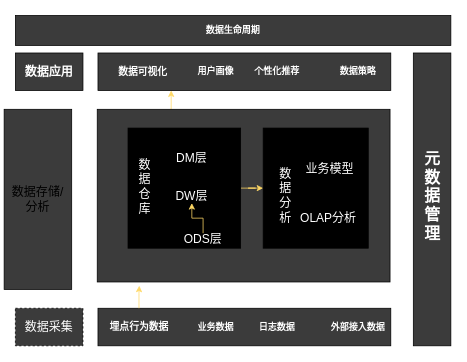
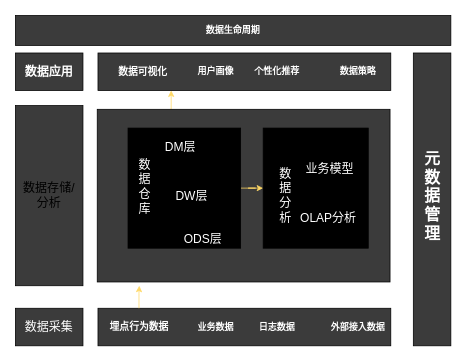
  <mxCell id="0" />
  <mxCell id="1" parent="0" />
  <mxCell id="2" value="&lt;font color=&quot;#ffffff&quot;&gt;&lt;b&gt;数据生命周期&lt;/b&gt;&lt;/font&gt;" style="rounded=0;whiteSpace=wrap;html=1;fillColor=#3B3B3B;" vertex="1" parent="1"><mxGeometry x="20" y="20" width="580" height="40" as="geometry" /></mxCell>
  <mxCell id="3" value="&lt;font color=&quot;#ffffff&quot; size=&quot;1&quot;&gt;&lt;b style=&quot;font-size: 16px&quot;&gt;数据应用&lt;/b&gt;&lt;/font&gt;" style="rounded=0;whiteSpace=wrap;html=1;fillColor=#3B3B3B;" vertex="1" parent="1"><mxGeometry x="20" y="70" width="90" height="50" as="geometry" /></mxCell>
  <mxCell id="4" value="&lt;font color=&quot;#ffffff&quot;&gt;&lt;b&gt;数据可视化&lt;/b&gt;&lt;/font&gt;" style="text;html=1;strokeColor=none;fillColor=none;align=center;verticalAlign=middle;whiteSpace=wrap;rounded=0;" vertex="1" parent="1"><mxGeometry x="180" y="70" width="70" height="50" as="geometry" /></mxCell>
  <mxCell id="5" value="&lt;font color=&quot;#ffffff&quot;&gt;&lt;b&gt;个性化推荐&lt;/b&gt;&lt;/font&gt;" style="text;html=1;strokeColor=none;fillColor=none;align=center;verticalAlign=middle;whiteSpace=wrap;rounded=0;" vertex="1" parent="1"><mxGeometry x="340" y="70" width="80" height="50" as="geometry" /></mxCell>
  <mxCell id="6" value="&lt;font color=&quot;#ffffff&quot;&gt;&lt;b&gt;数据策略&lt;/b&gt;&lt;/font&gt;" style="text;html=1;strokeColor=none;fillColor=none;align=center;verticalAlign=middle;whiteSpace=wrap;rounded=0;" vertex="1" parent="1"><mxGeometry x="440" y="70" width="80" height="50" as="geometry" /></mxCell>
  <mxCell id="7" value="&lt;font color=&quot;#ffffff&quot;&gt;&lt;b&gt;数据可视化&lt;/b&gt;&lt;/font&gt;" style="text;html=1;strokeColor=none;fillColor=none;align=center;verticalAlign=middle;whiteSpace=wrap;rounded=0;" vertex="1" parent="1"><mxGeometry x="180" y="70" width="70" height="50" as="geometry" /></mxCell>
  <mxCell id="8" value="" style="group;fontSize=16;" vertex="1" connectable="0" parent="1"><mxGeometry x="130" y="70" width="390" height="50" as="geometry" /></mxCell>
  <mxCell id="9" value="" style="rounded=0;whiteSpace=wrap;html=1;fillColor=#3B3B3B;" vertex="1" parent="8"><mxGeometry width="390" height="50" as="geometry" /></mxCell>
  <mxCell id="10" value="" style="group" vertex="1" connectable="0" parent="8"><mxGeometry x="21.667" width="368.333" height="50" as="geometry" /></mxCell>
  <mxCell id="11" value="&lt;font color=&quot;#ffffff&quot;&gt;&lt;b&gt;用户画像&lt;/b&gt;&lt;/font&gt;" style="text;html=1;strokeColor=none;fillColor=none;align=center;verticalAlign=middle;whiteSpace=wrap;rounded=0;" vertex="1" parent="10"><mxGeometry x="97.5" width="75.833" height="50" as="geometry" /></mxCell>
  <mxCell id="12" value="&lt;font color=&quot;#ffffff&quot; size=&quot;1&quot;&gt;&lt;b style=&quot;font-size: 13px&quot;&gt;数据可视化&lt;/b&gt;&lt;/font&gt;" style="text;html=1;strokeColor=none;fillColor=none;align=center;verticalAlign=middle;whiteSpace=wrap;rounded=0;" vertex="1" parent="10"><mxGeometry width="75.833" height="50" as="geometry" /></mxCell>
  <mxCell id="13" value="&lt;font color=&quot;#ffffff&quot;&gt;&lt;b&gt;个性化推荐&lt;/b&gt;&lt;/font&gt;" style="text;html=1;strokeColor=none;fillColor=none;align=center;verticalAlign=middle;whiteSpace=wrap;rounded=0;" vertex="1" parent="10"><mxGeometry x="173.333" width="86.667" height="50" as="geometry" /></mxCell>
  <mxCell id="14" value="&lt;font color=&quot;#ffffff&quot;&gt;&lt;b&gt;数据策略&lt;/b&gt;&lt;/font&gt;" style="text;html=1;strokeColor=none;fillColor=none;align=center;verticalAlign=middle;whiteSpace=wrap;rounded=0;" vertex="1" parent="10"><mxGeometry x="281.667" width="86.667" height="50" as="geometry" /></mxCell>
  <mxCell id="15" value="" style="rounded=0;whiteSpace=wrap;html=1;fillColor=#3B3B3B;" vertex="1" parent="1"><mxGeometry x="550" y="70" width="50" height="390" as="geometry" /></mxCell>
  <mxCell id="16" value="&lt;font color=&quot;#ffffff&quot; size=&quot;1&quot;&gt;&lt;b style=&quot;font-size: 21px&quot;&gt;元数据管理&lt;/b&gt;&lt;/font&gt;" style="text;html=1;strokeColor=none;fillColor=none;align=center;verticalAlign=middle;rounded=0;horizontal=1;direction=east;rotation=0;whiteSpace=wrap;" vertex="1" parent="1"><mxGeometry x="562.5" y="165" width="25" height="190" as="geometry" /></mxCell>
- <mxCell id="17" value="数据存储/&lt;br&gt;分析" style="rounded=0;whiteSpace=wrap;html=1;fontSize=16;fillColor=#3B3B3B;" vertex="1" parent="1"><mxGeometry x="5" y="145" width="90" height="240" as="geometry" /></mxCell>
+ <mxCell id="17" value="数据存储/&lt;br&gt;分析" style="rounded=0;whiteSpace=wrap;html=1;fontSize=16;fillColor=#3B3B3B;" vertex="1" parent="1"><mxGeometry x="20" y="140" width="90" height="240" as="geometry" /></mxCell>
  <mxCell id="18" style="edgeStyle=orthogonalEdgeStyle;rounded=0;orthogonalLoop=1;jettySize=auto;html=1;exitX=0.25;exitY=0;exitDx=0;exitDy=0;entryX=1;entryY=1;entryDx=0;entryDy=0;fontSize=16;fontColor=#FFFFFF;strokeColor=#FFD966;" edge="1" parent="1" source="19" target="12"><mxGeometry relative="1" as="geometry" /></mxCell>
  <mxCell id="19" value="" style="rounded=0;whiteSpace=wrap;html=1;fontSize=16;fillColor=#3B3B3B;" vertex="1" parent="1"><mxGeometry x="129" y="145" width="390" height="230" as="geometry" /></mxCell>
  <mxCell id="20" value="" style="edgeStyle=orthogonalEdgeStyle;rounded=0;orthogonalLoop=1;jettySize=auto;html=1;fontSize=16;fontColor=#FFFFFF;strokeColor=#FFD966;entryX=0;entryY=0.5;entryDx=0;entryDy=0;" edge="1" parent="1" source="21" target="27"><mxGeometry relative="1" as="geometry"><mxPoint x="340" y="250" as="targetPoint" /><Array as="points" /></mxGeometry></mxCell>
  <mxCell id="21" value="" style="rounded=0;whiteSpace=wrap;html=1;fontSize=16;fontColor=#FFFFFF;fillColor=#000000;" vertex="1" parent="1"><mxGeometry x="170" y="170" width="150" height="160" as="geometry" /></mxCell>
  <mxCell id="22" value="数据仓库" style="text;html=1;strokeColor=none;fillColor=none;align=center;verticalAlign=middle;whiteSpace=wrap;rounded=0;fontSize=16;fontColor=#FFFFFF;" vertex="1" parent="1"><mxGeometry x="180" y="200" width="25" height="95" as="geometry" /></mxCell>
- <mxCell id="23" value="DM层" style="text;html=1;strokeColor=none;fillColor=none;align=center;verticalAlign=middle;whiteSpace=wrap;rounded=0;fontSize=16;fontColor=#FFFFFF;" vertex="1" parent="1"><mxGeometry x="230" y="200" width="50" height="20" as="geometry" /></mxCell>
+ <mxCell id="23" value="DM层" style="text;html=1;strokeColor=none;fillColor=none;align=center;verticalAlign=middle;whiteSpace=wrap;rounded=0;fontSize=16;fontColor=#FFFFFF;" vertex="1" parent="1"><mxGeometry x="215" y="185" width="50" height="20" as="geometry" /></mxCell>
  <mxCell id="24" value="DW层" style="text;html=1;strokeColor=none;fillColor=none;align=center;verticalAlign=middle;whiteSpace=wrap;rounded=0;fontSize=16;fontColor=#FFFFFF;" vertex="1" parent="1"><mxGeometry x="230" y="250" width="50" height="20" as="geometry" /></mxCell>
- <mxCell id="25" value="" style="edgeStyle=orthogonalEdgeStyle;rounded=0;orthogonalLoop=1;jettySize=auto;html=1;fontSize=16;fontColor=#FFFFFF;strokeColor=#FFD966;" edge="1" parent="1" source="26" target="24"><mxGeometry relative="1" as="geometry" /></mxCell>
  <mxCell id="26" value="ODS层" style="text;html=1;strokeColor=none;fillColor=none;align=center;verticalAlign=middle;whiteSpace=wrap;rounded=0;fontSize=16;fontColor=#FFFFFF;" vertex="1" parent="1"><mxGeometry x="240" y="310" width="60" height="15" as="geometry" /></mxCell>
  <mxCell id="27" value="" style="rounded=0;whiteSpace=wrap;html=1;fontSize=16;fontColor=#FFFFFF;fillColor=#000000;" vertex="1" parent="1"><mxGeometry x="350" y="170" width="140" height="160" as="geometry" /></mxCell>
  <mxCell id="28" value="数据分析" style="text;html=1;strokeColor=none;fillColor=none;align=center;verticalAlign=middle;whiteSpace=wrap;rounded=0;fontSize=16;fontColor=#FFFFFF;" vertex="1" parent="1"><mxGeometry x="366" y="215" width="28" height="90" as="geometry" /></mxCell>
  <mxCell id="29" value="业务模型" style="text;html=1;strokeColor=none;fillColor=none;align=center;verticalAlign=middle;whiteSpace=wrap;rounded=0;fontSize=16;fontColor=#FFFFFF;" vertex="1" parent="1"><mxGeometry x="399" y="215" width="80" height="20" as="geometry" /></mxCell>
  <mxCell id="30" value="OLAP分析" style="text;html=1;strokeColor=none;fillColor=none;align=center;verticalAlign=middle;whiteSpace=wrap;rounded=0;fontSize=16;fontColor=#FFFFFF;" vertex="1" parent="1"><mxGeometry x="392" y="280" width="90" height="20" as="geometry" /></mxCell>
  <mxCell id="31" value="" style="rounded=0;whiteSpace=wrap;html=1;fillColor=#3B3B3B;" vertex="1" parent="1"><mxGeometry x="130" y="410" width="390" height="50" as="geometry" /></mxCell>
  <mxCell id="32" value="" style="group" vertex="1" connectable="0" parent="1"><mxGeometry x="151.667" y="410" width="368.333" height="50" as="geometry" /></mxCell>
  <mxCell id="33" value="" style="group" vertex="1" connectable="0" parent="32"><mxGeometry x="-10" width="378.333" height="50" as="geometry" /></mxCell>
  <mxCell id="34" value="&lt;font color=&quot;#ffffff&quot;&gt;&lt;b&gt;业务数据&lt;/b&gt;&lt;/font&gt;" style="text;html=1;strokeColor=none;fillColor=none;align=center;verticalAlign=middle;whiteSpace=wrap;rounded=0;" vertex="1" parent="33"><mxGeometry x="107.5" width="75.833" height="50" as="geometry" /></mxCell>
  <mxCell id="35" value="&lt;font color=&quot;#ffffff&quot;&gt;&lt;span style=&quot;font-size: 13px&quot;&gt;&lt;b&gt;埋点行为数据&lt;/b&gt;&lt;/span&gt;&lt;/font&gt;" style="text;html=1;strokeColor=none;fillColor=none;align=center;verticalAlign=middle;whiteSpace=wrap;rounded=0;" vertex="1" parent="33"><mxGeometry width="85.83" height="50" as="geometry" /></mxCell>
  <mxCell id="36" value="&lt;font color=&quot;#ffffff&quot;&gt;&lt;b&gt;日志数据&lt;/b&gt;&lt;/font&gt;" style="text;html=1;strokeColor=none;fillColor=none;align=center;verticalAlign=middle;whiteSpace=wrap;rounded=0;" vertex="1" parent="33"><mxGeometry x="183.333" width="86.667" height="50" as="geometry" /></mxCell>
  <mxCell id="37" value="&lt;font color=&quot;#ffffff&quot;&gt;&lt;b&gt;外部接入数据&lt;/b&gt;&lt;/font&gt;" style="text;html=1;strokeColor=none;fillColor=none;align=center;verticalAlign=middle;whiteSpace=wrap;rounded=0;" vertex="1" parent="33"><mxGeometry x="291.667" width="86.667" height="50" as="geometry" /></mxCell>
- <mxCell id="38" value="数据采集" style="rounded=0;whiteSpace=wrap;html=1;fontSize=16;fontColor=#FFFFFF;fillColor=#3B3B3B;dashed=1;" vertex="1" parent="1"><mxGeometry x="20" y="410" width="90" height="50" as="geometry" /></mxCell>
+ <mxCell id="38" value="数据采集" style="rounded=0;whiteSpace=wrap;html=1;fontSize=16;fontColor=#FFFFFF;fillColor=#3B3B3B;" vertex="1" parent="1"><mxGeometry x="20" y="410" width="90" height="50" as="geometry" /></mxCell>
  <mxCell id="39" value="" style="edgeStyle=orthogonalEdgeStyle;rounded=0;orthogonalLoop=1;jettySize=auto;html=1;fontSize=16;fontColor=#FFFFFF;strokeColor=#FFD966;" edge="1" parent="1" source="35"><mxGeometry relative="1" as="geometry"><mxPoint x="185" y="380" as="targetPoint" /></mxGeometry></mxCell>
